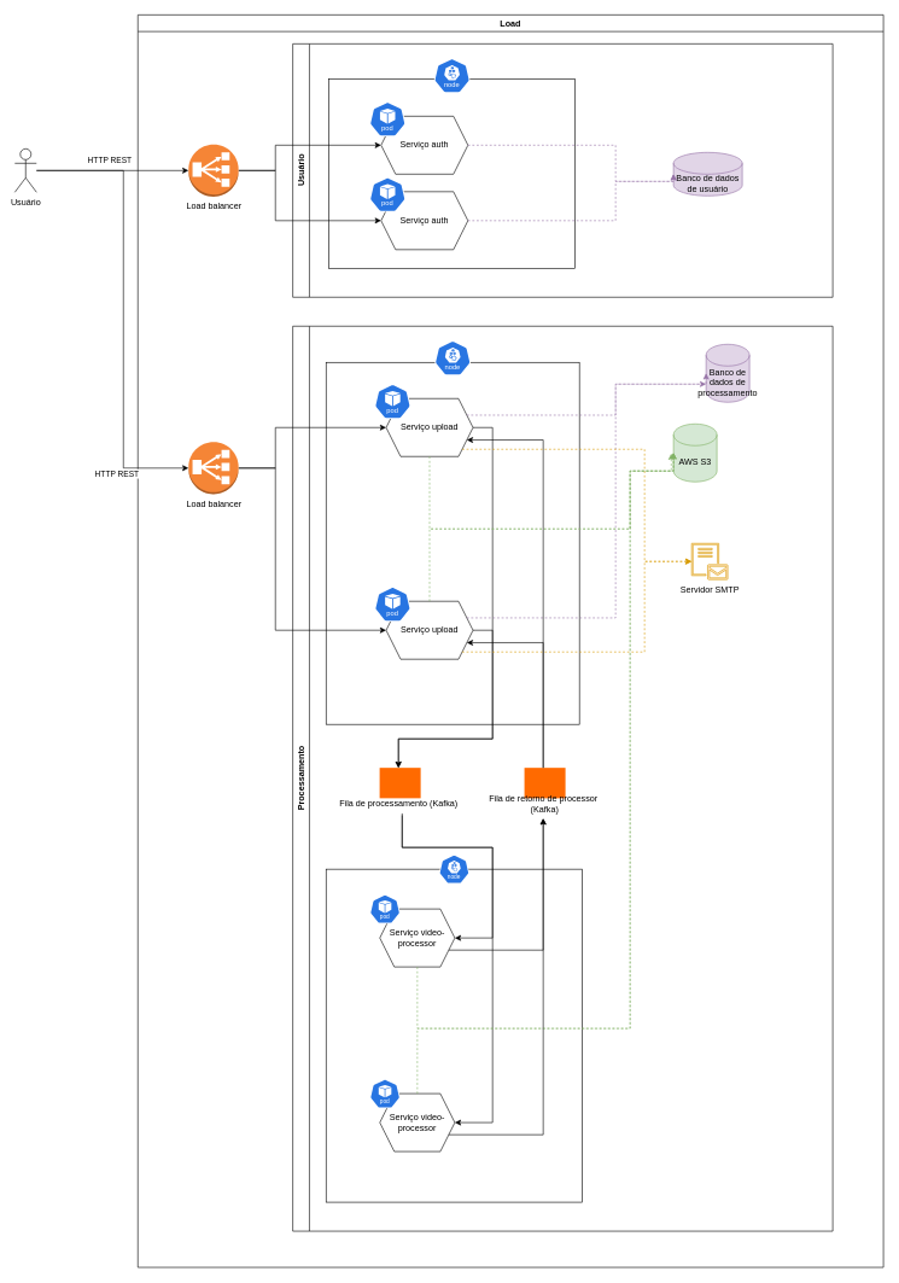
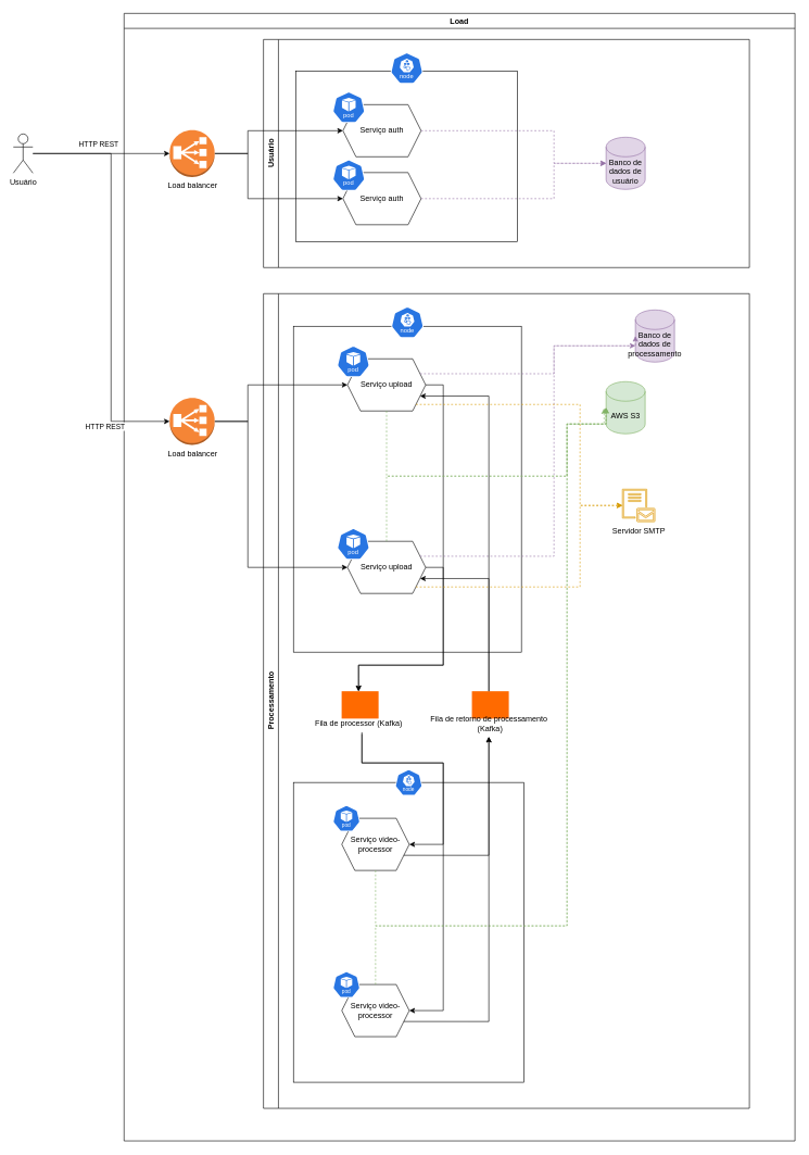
  <mxCell id="0" />
  <mxCell id="1" parent="0" />
  <mxCell id="2" value="Usuário" style="shape=umlActor;verticalLabelPosition=bottom;verticalAlign=top;html=1;outlineConnect=0;" vertex="1" parent="1"><mxGeometry x="20" y="205" width="30" height="60" as="geometry" /></mxCell>
  <mxCell id="3" value="Load" style="swimlane;whiteSpace=wrap;html=1;" vertex="1" parent="1"><mxGeometry x="190" y="20" width="1030" height="1730" as="geometry" /></mxCell>
  <mxCell id="4" value="Usuário" style="swimlane;horizontal=0;whiteSpace=wrap;html=1;" vertex="1" parent="3"><mxGeometry x="214" y="40" width="746" height="350" as="geometry" /></mxCell>
- <mxCell id="5" value="Banco de dados de usuário" style="shape=cylinder3;whiteSpace=wrap;html=1;boundedLbl=1;backgroundOutline=1;size=15;fillColor=#e1d5e7;strokeColor=#9673a6;" vertex="1" parent="4"><mxGeometry x="526" y="150" width="95" height="60" as="geometry" /></mxCell>
+ <mxCell id="5" value="Banco de dados de usuário" style="shape=cylinder3;whiteSpace=wrap;html=1;boundedLbl=1;backgroundOutline=1;size=15;fillColor=#e1d5e7;strokeColor=#9673a6;" vertex="1" parent="4"><mxGeometry x="526" y="150" width="60" height="80" as="geometry" /></mxCell>
  <mxCell id="6" value="" style="rounded=0;whiteSpace=wrap;html=1;" vertex="1" parent="4"><mxGeometry x="50" y="48.42" width="340" height="261.58" as="geometry" /></mxCell>
  <mxCell id="7" value="" style="aspect=fixed;sketch=0;html=1;dashed=0;whitespace=wrap;verticalLabelPosition=bottom;verticalAlign=top;fillColor=#2875E2;strokeColor=#ffffff;points=[[0.005,0.63,0],[0.1,0.2,0],[0.9,0.2,0],[0.5,0,0],[0.995,0.63,0],[0.72,0.99,0],[0.5,1,0],[0.28,0.99,0]];shape=mxgraph.kubernetes.icon2;kubernetesLabel=1;prIcon=node" vertex="1" parent="4"><mxGeometry x="195" y="20" width="50" height="48" as="geometry" /></mxCell>
  <mxCell id="8" value="" style="group" connectable="0" vertex="1" parent="4"><mxGeometry x="106" y="80" width="136" height="100" as="geometry" /></mxCell>
  <mxCell id="9" value="Serviço auth" style="shape=hexagon;perimeter=hexagonPerimeter2;whiteSpace=wrap;html=1;fixedSize=1;" vertex="1" parent="8"><mxGeometry x="16" y="20" width="120" height="80" as="geometry" /></mxCell>
  <mxCell id="10" value="" style="aspect=fixed;sketch=0;html=1;dashed=0;whitespace=wrap;verticalLabelPosition=bottom;verticalAlign=top;fillColor=#2875E2;strokeColor=#ffffff;points=[[0.005,0.63,0],[0.1,0.2,0],[0.9,0.2,0],[0.5,0,0],[0.995,0.63,0],[0.72,0.99,0],[0.5,1,0],[0.28,0.99,0]];shape=mxgraph.kubernetes.icon2;kubernetesLabel=1;prIcon=pod" vertex="1" parent="8"><mxGeometry width="50" height="48" as="geometry" /></mxCell>
  <mxCell id="11" value="" style="group" connectable="0" vertex="1" parent="4"><mxGeometry x="106" y="184.21" width="136" height="100" as="geometry" /></mxCell>
  <mxCell id="12" value="Serviço auth" style="shape=hexagon;perimeter=hexagonPerimeter2;whiteSpace=wrap;html=1;fixedSize=1;" vertex="1" parent="11"><mxGeometry x="16" y="20" width="120" height="80" as="geometry" /></mxCell>
  <mxCell id="13" value="" style="aspect=fixed;sketch=0;html=1;dashed=0;whitespace=wrap;verticalLabelPosition=bottom;verticalAlign=top;fillColor=#2875E2;strokeColor=#ffffff;points=[[0.005,0.63,0],[0.1,0.2,0],[0.9,0.2,0],[0.5,0,0],[0.995,0.63,0],[0.72,0.99,0],[0.5,1,0],[0.28,0.99,0]];shape=mxgraph.kubernetes.icon2;kubernetesLabel=1;prIcon=pod" vertex="1" parent="11"><mxGeometry width="50" height="48" as="geometry" /></mxCell>
  <mxCell id="14" style="edgeStyle=orthogonalEdgeStyle;rounded=0;orthogonalLoop=1;jettySize=auto;html=1;entryX=0;entryY=0.5;entryDx=0;entryDy=0;entryPerimeter=0;dashed=1;fillColor=#e1d5e7;strokeColor=#9673a6;" edge="1" parent="4" source="9" target="5"><mxGeometry relative="1" as="geometry"><Array as="points"><mxPoint x="446" y="140" /><mxPoint x="446" y="190" /></Array></mxGeometry></mxCell>
  <mxCell id="15" style="edgeStyle=orthogonalEdgeStyle;rounded=0;orthogonalLoop=1;jettySize=auto;html=1;entryX=0;entryY=0.5;entryDx=0;entryDy=0;entryPerimeter=0;dashed=1;fillColor=#e1d5e7;strokeColor=#9673a6;" edge="1" parent="4" source="12" target="5"><mxGeometry relative="1" as="geometry"><Array as="points"><mxPoint x="446" y="244" /><mxPoint x="446" y="190" /></Array></mxGeometry></mxCell>
  <mxCell id="16" value="Processamento" style="swimlane;horizontal=0;whiteSpace=wrap;html=1;" vertex="1" parent="3"><mxGeometry x="214" y="430" width="746" height="1250" as="geometry" /></mxCell>
  <mxCell id="17" value="" style="group" connectable="0" vertex="1" parent="16"><mxGeometry x="46" y="20" width="450" height="530" as="geometry" /></mxCell>
  <mxCell id="18" value="" style="rounded=0;whiteSpace=wrap;html=1;" vertex="1" parent="17"><mxGeometry y="30" width="350" height="500" as="geometry" /></mxCell>
  <mxCell id="19" value="" style="aspect=fixed;sketch=0;html=1;dashed=0;whitespace=wrap;verticalLabelPosition=bottom;verticalAlign=top;fillColor=#2875E2;strokeColor=#ffffff;points=[[0.005,0.63,0],[0.1,0.2,0],[0.9,0.2,0],[0.5,0,0],[0.995,0.63,0],[0.72,0.99,0],[0.5,1,0],[0.28,0.99,0]];shape=mxgraph.kubernetes.icon2;kubernetesLabel=1;prIcon=node" vertex="1" parent="17"><mxGeometry x="150" width="50" height="48" as="geometry" /></mxCell>
  <mxCell id="20" value="" style="group" connectable="0" vertex="1" parent="17"><mxGeometry x="67" y="60" width="136" height="100" as="geometry" /></mxCell>
  <mxCell id="21" value="Serviço upload" style="shape=hexagon;perimeter=hexagonPerimeter2;whiteSpace=wrap;html=1;fixedSize=1;" vertex="1" parent="20"><mxGeometry x="16" y="20" width="120" height="80" as="geometry" /></mxCell>
  <mxCell id="22" value="" style="aspect=fixed;sketch=0;html=1;dashed=0;whitespace=wrap;verticalLabelPosition=bottom;verticalAlign=top;fillColor=#2875E2;strokeColor=#ffffff;points=[[0.005,0.63,0],[0.1,0.2,0],[0.9,0.2,0],[0.5,0,0],[0.995,0.63,0],[0.72,0.99,0],[0.5,1,0],[0.28,0.99,0]];shape=mxgraph.kubernetes.icon2;kubernetesLabel=1;prIcon=pod" vertex="1" parent="20"><mxGeometry width="50" height="48" as="geometry" /></mxCell>
  <mxCell id="23" value="" style="group" connectable="0" vertex="1" parent="17"><mxGeometry x="67" y="340" width="136" height="100" as="geometry" /></mxCell>
  <mxCell id="24" value="Serviço upload" style="shape=hexagon;perimeter=hexagonPerimeter2;whiteSpace=wrap;html=1;fixedSize=1;" vertex="1" parent="23"><mxGeometry x="16" y="20" width="120" height="80" as="geometry" /></mxCell>
  <mxCell id="25" value="" style="aspect=fixed;sketch=0;html=1;dashed=0;whitespace=wrap;verticalLabelPosition=bottom;verticalAlign=top;fillColor=#2875E2;strokeColor=#ffffff;points=[[0.005,0.63,0],[0.1,0.2,0],[0.9,0.2,0],[0.5,0,0],[0.995,0.63,0],[0.72,0.99,0],[0.5,1,0],[0.28,0.99,0]];shape=mxgraph.kubernetes.icon2;kubernetesLabel=1;prIcon=pod" vertex="1" parent="23"><mxGeometry width="50" height="48" as="geometry" /></mxCell>
  <mxCell id="26" value="Banco de dados de processamento" style="shape=cylinder3;whiteSpace=wrap;html=1;boundedLbl=1;backgroundOutline=1;size=15;fillColor=#e1d5e7;strokeColor=#9673a6;" vertex="1" parent="16"><mxGeometry x="571" y="25" width="60" height="80" as="geometry" /></mxCell>
  <mxCell id="27" value="AWS S3" style="shape=cylinder3;whiteSpace=wrap;html=1;boundedLbl=1;backgroundOutline=1;size=15;fillColor=#d5e8d4;strokeColor=#82b366;" vertex="1" parent="16"><mxGeometry x="526" y="135" width="60" height="80" as="geometry" /></mxCell>
  <mxCell id="28" value="" style="group" connectable="0" vertex="1" parent="16"><mxGeometry x="106" y="610" width="135" height="65" as="geometry" /></mxCell>
  <mxCell id="29" value="" style="points=[];aspect=fixed;html=1;align=center;shadow=0;dashed=0;fillColor=#FF6A00;strokeColor=none;shape=mxgraph.alibaba_cloud.kafka;" vertex="1" parent="28"><mxGeometry x="14" width="56.7" height="42" as="geometry" /></mxCell>
- <mxCell id="30" value="Fila de processamento (Kafka)" style="text;html=1;align=center;verticalAlign=middle;resizable=0;points=[];autosize=1;strokeColor=none;fillColor=none;" vertex="1" parent="28"><mxGeometry x="-55" y="35" width="190" height="30" as="geometry" /></mxCell>
+ <mxCell id="30" value="Fila de processor (Kafka)" style="text;html=1;align=center;verticalAlign=middle;resizable=0;points=[];autosize=1;strokeColor=none;fillColor=none;" vertex="1" parent="28"><mxGeometry x="-55" y="35" width="190" height="30" as="geometry" /></mxCell>
  <mxCell id="31" style="edgeStyle=orthogonalEdgeStyle;rounded=0;orthogonalLoop=1;jettySize=auto;html=1;exitX=1;exitY=0.25;exitDx=0;exitDy=0;dashed=1;fillColor=#e1d5e7;strokeColor=#9673a6;" edge="1" parent="16" source="21" target="26"><mxGeometry relative="1" as="geometry"><Array as="points"><mxPoint x="446" y="123" /><mxPoint x="446" y="80" /></Array></mxGeometry></mxCell>
  <mxCell id="32" value="" style="group" connectable="0" vertex="1" parent="16"><mxGeometry x="46" y="720" width="354" height="550" as="geometry" /></mxCell>
  <mxCell id="33" value="" style="rounded=0;whiteSpace=wrap;html=1;" vertex="1" parent="32"><mxGeometry y="30" width="354" height="460" as="geometry" /></mxCell>
  <mxCell id="34" value="" style="aspect=fixed;sketch=0;html=1;dashed=0;whitespace=wrap;verticalLabelPosition=bottom;verticalAlign=top;fillColor=#2875E2;strokeColor=#ffffff;points=[[0.005,0.63,0],[0.1,0.2,0],[0.9,0.2,0],[0.5,0,0],[0.995,0.63,0],[0.72,0.99,0],[0.5,1,0],[0.28,0.99,0]];shape=mxgraph.kubernetes.icon2;kubernetesLabel=1;prIcon=node" vertex="1" parent="32"><mxGeometry x="156.026" y="10" width="41.951" height="40.273" as="geometry" /></mxCell>
  <mxCell id="35" value="" style="group" connectable="0" vertex="1" parent="32"><mxGeometry x="60.439" y="65" width="117.424" height="100" as="geometry" /></mxCell>
  <mxCell id="36" value="Serviço video-processor" style="shape=hexagon;perimeter=hexagonPerimeter2;whiteSpace=wrap;html=1;fixedSize=1;" vertex="1" parent="35"><mxGeometry x="13.815" y="20" width="103.61" height="80" as="geometry" /></mxCell>
  <mxCell id="37" value="" style="aspect=fixed;sketch=0;html=1;dashed=0;whitespace=wrap;verticalLabelPosition=bottom;verticalAlign=top;fillColor=#2875E2;strokeColor=#ffffff;points=[[0.005,0.63,0],[0.1,0.2,0],[0.9,0.2,0],[0.5,0,0],[0.995,0.63,0],[0.72,0.99,0],[0.5,1,0],[0.28,0.99,0]];shape=mxgraph.kubernetes.icon2;kubernetesLabel=1;prIcon=pod" vertex="1" parent="35"><mxGeometry width="41.951" height="40.273" as="geometry" /></mxCell>
  <mxCell id="38" value="" style="group" connectable="0" vertex="1" parent="32"><mxGeometry x="60.439" y="320" width="117.424" height="100" as="geometry" /></mxCell>
  <mxCell id="39" value="Serviço video-processor" style="shape=hexagon;perimeter=hexagonPerimeter2;whiteSpace=wrap;html=1;fixedSize=1;" vertex="1" parent="38"><mxGeometry x="13.815" y="20" width="103.61" height="80" as="geometry" /></mxCell>
  <mxCell id="40" value="" style="aspect=fixed;sketch=0;html=1;dashed=0;whitespace=wrap;verticalLabelPosition=bottom;verticalAlign=top;fillColor=#2875E2;strokeColor=#ffffff;points=[[0.005,0.63,0],[0.1,0.2,0],[0.9,0.2,0],[0.5,0,0],[0.995,0.63,0],[0.72,0.99,0],[0.5,1,0],[0.28,0.99,0]];shape=mxgraph.kubernetes.icon2;kubernetesLabel=1;prIcon=pod" vertex="1" parent="38"><mxGeometry width="41.951" height="40.273" as="geometry" /></mxCell>
  <mxCell id="41" style="edgeStyle=orthogonalEdgeStyle;rounded=0;orthogonalLoop=1;jettySize=auto;html=1;entryX=1;entryY=0.5;entryDx=0;entryDy=0;exitX=0.527;exitY=1.017;exitDx=0;exitDy=0;exitPerimeter=0;" edge="1" parent="16" source="30" target="36"><mxGeometry relative="1" as="geometry"><Array as="points"><mxPoint x="151" y="720" /><mxPoint x="276" y="720" /><mxPoint x="276" y="845" /></Array></mxGeometry></mxCell>
  <mxCell id="42" style="edgeStyle=orthogonalEdgeStyle;rounded=0;orthogonalLoop=1;jettySize=auto;html=1;entryX=1;entryY=0.5;entryDx=0;entryDy=0;exitX=0.527;exitY=0.93;exitDx=0;exitDy=0;exitPerimeter=0;" edge="1" parent="16" source="30" target="39"><mxGeometry relative="1" as="geometry"><Array as="points"><mxPoint x="151" y="720" /><mxPoint x="276" y="720" /><mxPoint x="276" y="1100" /></Array></mxGeometry></mxCell>
  <mxCell id="43" style="edgeStyle=orthogonalEdgeStyle;rounded=0;orthogonalLoop=1;jettySize=auto;html=1;" edge="1" parent="16" source="24"><mxGeometry relative="1" as="geometry"><mxPoint x="146" y="610" as="targetPoint" /><Array as="points"><mxPoint x="276" y="420" /><mxPoint x="276" y="570" /><mxPoint x="146" y="570" /></Array></mxGeometry></mxCell>
  <mxCell id="44" style="edgeStyle=orthogonalEdgeStyle;rounded=0;orthogonalLoop=1;jettySize=auto;html=1;" edge="1" parent="16" source="21"><mxGeometry relative="1" as="geometry"><mxPoint x="146" y="610" as="targetPoint" /><Array as="points"><mxPoint x="276" y="140" /><mxPoint x="276" y="570" /><mxPoint x="146" y="570" /><mxPoint x="146" y="590" /></Array></mxGeometry></mxCell>
  <mxCell id="45" style="edgeStyle=orthogonalEdgeStyle;rounded=0;orthogonalLoop=1;jettySize=auto;html=1;exitX=1;exitY=0.25;exitDx=0;exitDy=0;entryX=0;entryY=0.5;entryDx=0;entryDy=0;entryPerimeter=0;dashed=1;fillColor=#e1d5e7;strokeColor=#9673a6;" edge="1" parent="16" source="24" target="26"><mxGeometry relative="1" as="geometry"><Array as="points"><mxPoint x="446" y="403" /><mxPoint x="446" y="80" /></Array></mxGeometry></mxCell>
  <mxCell id="46" style="edgeStyle=orthogonalEdgeStyle;rounded=0;orthogonalLoop=1;jettySize=auto;html=1;entryX=0;entryY=0.5;entryDx=0;entryDy=0;entryPerimeter=0;dashed=1;fillColor=#d5e8d4;strokeColor=#82b366;exitX=0.5;exitY=1;exitDx=0;exitDy=0;" edge="1" parent="16" source="21" target="27"><mxGeometry relative="1" as="geometry"><Array as="points"><mxPoint x="189" y="280" /><mxPoint x="466" y="280" /><mxPoint x="466" y="200" /></Array><mxPoint x="219" y="280.0" as="sourcePoint" /></mxGeometry></mxCell>
  <mxCell id="47" style="edgeStyle=orthogonalEdgeStyle;rounded=0;orthogonalLoop=1;jettySize=auto;html=1;entryX=0;entryY=0.5;entryDx=0;entryDy=0;entryPerimeter=0;fillColor=#d5e8d4;strokeColor=#82b366;dashed=1;exitX=0.5;exitY=1;exitDx=0;exitDy=0;" edge="1" parent="16" source="36" target="27"><mxGeometry relative="1" as="geometry"><Array as="points"><mxPoint x="172" y="970" /><mxPoint x="466" y="970" /><mxPoint x="466" y="200" /></Array><mxPoint x="197.961" y="970.0" as="sourcePoint" /></mxGeometry></mxCell>
  <mxCell id="48" value="" style="group" connectable="0" vertex="1" parent="16"><mxGeometry x="306" y="610" width="200" height="70" as="geometry" /></mxCell>
  <mxCell id="49" value="" style="points=[];aspect=fixed;html=1;align=center;shadow=0;dashed=0;fillColor=#FF6A00;strokeColor=none;shape=mxgraph.alibaba_cloud.kafka;" vertex="1" parent="48"><mxGeometry x="14" width="56.7" height="42" as="geometry" /></mxCell>
- <mxCell id="50" value="Fila de retorno de processor&lt;div&gt;&amp;nbsp;(Kafka)&lt;/div&gt;" style="text;html=1;align=center;verticalAlign=middle;resizable=0;points=[];autosize=1;strokeColor=none;fillColor=none;" vertex="1" parent="48"><mxGeometry x="-60" y="30" width="200" height="40" as="geometry" /></mxCell>
+ <mxCell id="50" value="Fila de retorno de processamento&lt;div&gt;&amp;nbsp;(Kafka)&lt;/div&gt;" style="text;html=1;align=center;verticalAlign=middle;resizable=0;points=[];autosize=1;strokeColor=none;fillColor=none;" vertex="1" parent="48"><mxGeometry x="-60" y="30" width="200" height="40" as="geometry" /></mxCell>
  <mxCell id="51" style="edgeStyle=orthogonalEdgeStyle;rounded=0;orthogonalLoop=1;jettySize=auto;html=1;exitX=1;exitY=0.75;exitDx=0;exitDy=0;" edge="1" parent="16" source="39" target="50"><mxGeometry relative="1" as="geometry" /></mxCell>
  <mxCell id="52" style="edgeStyle=orthogonalEdgeStyle;rounded=0;orthogonalLoop=1;jettySize=auto;html=1;exitX=1;exitY=0.75;exitDx=0;exitDy=0;" edge="1" parent="16" source="36" target="50"><mxGeometry relative="1" as="geometry" /></mxCell>
  <mxCell id="53" style="edgeStyle=orthogonalEdgeStyle;rounded=0;orthogonalLoop=1;jettySize=auto;html=1;entryX=1;entryY=0.75;entryDx=0;entryDy=0;" edge="1" parent="16" source="49" target="24"><mxGeometry relative="1" as="geometry"><Array as="points"><mxPoint x="346" y="437" /></Array></mxGeometry></mxCell>
  <mxCell id="54" style="edgeStyle=orthogonalEdgeStyle;rounded=0;orthogonalLoop=1;jettySize=auto;html=1;entryX=1;entryY=0.75;entryDx=0;entryDy=0;" edge="1" parent="16" source="49" target="21"><mxGeometry relative="1" as="geometry"><Array as="points"><mxPoint x="346" y="157" /></Array></mxGeometry></mxCell>
  <mxCell id="55" value="Servidor SMTP" style="sketch=0;pointerEvents=1;shadow=0;dashed=0;html=1;strokeColor=#d79b00;labelPosition=center;verticalLabelPosition=bottom;verticalAlign=top;align=center;fillColor=#ffe6cc;shape=mxgraph.mscae.intune.intune_email_profiles" vertex="1" parent="16"><mxGeometry x="551" y="300" width="50" height="50" as="geometry" /></mxCell>
  <mxCell id="56" style="edgeStyle=orthogonalEdgeStyle;rounded=0;orthogonalLoop=1;jettySize=auto;html=1;entryX=0;entryY=0.5;entryDx=0;entryDy=0;entryPerimeter=0;dashed=1;fillColor=#ffe6cc;strokeColor=#d79b00;" edge="1" parent="16" source="21" target="55"><mxGeometry relative="1" as="geometry"><Array as="points"><mxPoint x="486" y="170" /><mxPoint x="486" y="325" /></Array></mxGeometry></mxCell>
  <mxCell id="57" style="edgeStyle=orthogonalEdgeStyle;rounded=0;orthogonalLoop=1;jettySize=auto;html=1;entryX=0;entryY=0.5;entryDx=0;entryDy=0;entryPerimeter=0;fillColor=#ffe6cc;strokeColor=#d79b00;dashed=1;" edge="1" parent="16" source="24" target="55"><mxGeometry relative="1" as="geometry"><Array as="points"><mxPoint x="486" y="450" /><mxPoint x="486" y="325" /></Array></mxGeometry></mxCell>
  <mxCell id="58" style="edgeStyle=orthogonalEdgeStyle;rounded=0;orthogonalLoop=1;jettySize=auto;html=1;entryX=0;entryY=0.5;entryDx=0;entryDy=0;entryPerimeter=0;dashed=1;fillColor=#d5e8d4;strokeColor=#82b366;exitX=0.5;exitY=0;exitDx=0;exitDy=0;" edge="1" parent="16" source="24" target="27"><mxGeometry relative="1" as="geometry"><Array as="points"><mxPoint x="189" y="280" /><mxPoint x="466" y="280" /><mxPoint x="466" y="200" /></Array><mxPoint x="199" y="190" as="sourcePoint" /><mxPoint x="536" y="210" as="targetPoint" /></mxGeometry></mxCell>
  <mxCell id="59" style="edgeStyle=orthogonalEdgeStyle;rounded=0;orthogonalLoop=1;jettySize=auto;html=1;entryX=-0.052;entryY=0.512;entryDx=0;entryDy=0;entryPerimeter=0;fillColor=#d5e8d4;strokeColor=#82b366;dashed=1;exitX=0.5;exitY=0;exitDx=0;exitDy=0;" edge="1" parent="16" source="39" target="27"><mxGeometry relative="1" as="geometry"><Array as="points"><mxPoint x="172" y="970" /><mxPoint x="466" y="970" /><mxPoint x="466" y="200" /><mxPoint x="523" y="200" /></Array><mxPoint x="182" y="895" as="sourcePoint" /><mxPoint x="536" y="210" as="targetPoint" /></mxGeometry></mxCell>
  <mxCell id="60" style="edgeStyle=orthogonalEdgeStyle;rounded=0;orthogonalLoop=1;jettySize=auto;html=1;entryX=0;entryY=0.5;entryDx=0;entryDy=0;" edge="1" parent="3" source="62" target="9"><mxGeometry relative="1" as="geometry"><Array as="points"><mxPoint x="190" y="215" /><mxPoint x="190" y="180" /></Array></mxGeometry></mxCell>
  <mxCell id="61" style="edgeStyle=orthogonalEdgeStyle;rounded=0;orthogonalLoop=1;jettySize=auto;html=1;entryX=0;entryY=0.5;entryDx=0;entryDy=0;" edge="1" parent="3" source="62" target="12"><mxGeometry relative="1" as="geometry"><Array as="points"><mxPoint x="190" y="215" /><mxPoint x="190" y="284" /></Array></mxGeometry></mxCell>
  <mxCell id="62" value="Load balancer" style="outlineConnect=0;dashed=0;verticalLabelPosition=bottom;verticalAlign=top;align=center;html=1;shape=mxgraph.aws3.classic_load_balancer;fillColor=#F58536;gradientColor=none;" vertex="1" parent="3"><mxGeometry x="70" y="179" width="69" height="72" as="geometry" /></mxCell>
  <mxCell id="63" style="edgeStyle=orthogonalEdgeStyle;rounded=0;orthogonalLoop=1;jettySize=auto;html=1;entryX=0;entryY=0.5;entryDx=0;entryDy=0;" edge="1" parent="3" source="65" target="21"><mxGeometry relative="1" as="geometry"><Array as="points"><mxPoint x="190" y="626" /><mxPoint x="190" y="570" /></Array></mxGeometry></mxCell>
  <mxCell id="64" style="edgeStyle=orthogonalEdgeStyle;rounded=0;orthogonalLoop=1;jettySize=auto;html=1;entryX=0;entryY=0.5;entryDx=0;entryDy=0;" edge="1" parent="3" source="65" target="24"><mxGeometry relative="1" as="geometry"><Array as="points"><mxPoint x="190" y="626" /><mxPoint x="190" y="850" /></Array></mxGeometry></mxCell>
  <mxCell id="65" value="Load balancer" style="outlineConnect=0;dashed=0;verticalLabelPosition=bottom;verticalAlign=top;align=center;html=1;shape=mxgraph.aws3.classic_load_balancer;fillColor=#F58536;gradientColor=none;" vertex="1" parent="3"><mxGeometry x="70" y="590" width="69" height="72" as="geometry" /></mxCell>
  <mxCell id="66" style="edgeStyle=orthogonalEdgeStyle;rounded=0;orthogonalLoop=1;jettySize=auto;html=1;entryX=0;entryY=0.5;entryDx=0;entryDy=0;entryPerimeter=0;" edge="1" parent="1" source="2" target="62"><mxGeometry relative="1" as="geometry" /></mxCell>
  <mxCell id="67" value="HTTP REST" style="edgeLabel;html=1;align=center;verticalAlign=middle;resizable=0;points=[];" connectable="0" vertex="1" parent="66"><mxGeometry x="0.174" y="-5" relative="1" as="geometry"><mxPoint x="-23" y="-20" as="offset" /></mxGeometry></mxCell>
  <mxCell id="68" style="edgeStyle=orthogonalEdgeStyle;rounded=0;orthogonalLoop=1;jettySize=auto;html=1;entryX=0;entryY=0.5;entryDx=0;entryDy=0;entryPerimeter=0;" edge="1" parent="1" source="2" target="65"><mxGeometry relative="1" as="geometry"><Array as="points"><mxPoint x="170" y="235" /><mxPoint x="170" y="646" /></Array></mxGeometry></mxCell>
  <mxCell id="69" value="HTTP REST" style="edgeLabel;html=1;align=center;verticalAlign=middle;resizable=0;points=[];" connectable="0" vertex="1" parent="68"><mxGeometry x="-0.351" y="3" relative="1" as="geometry"><mxPoint x="-13" y="336" as="offset" /></mxGeometry></mxCell>
